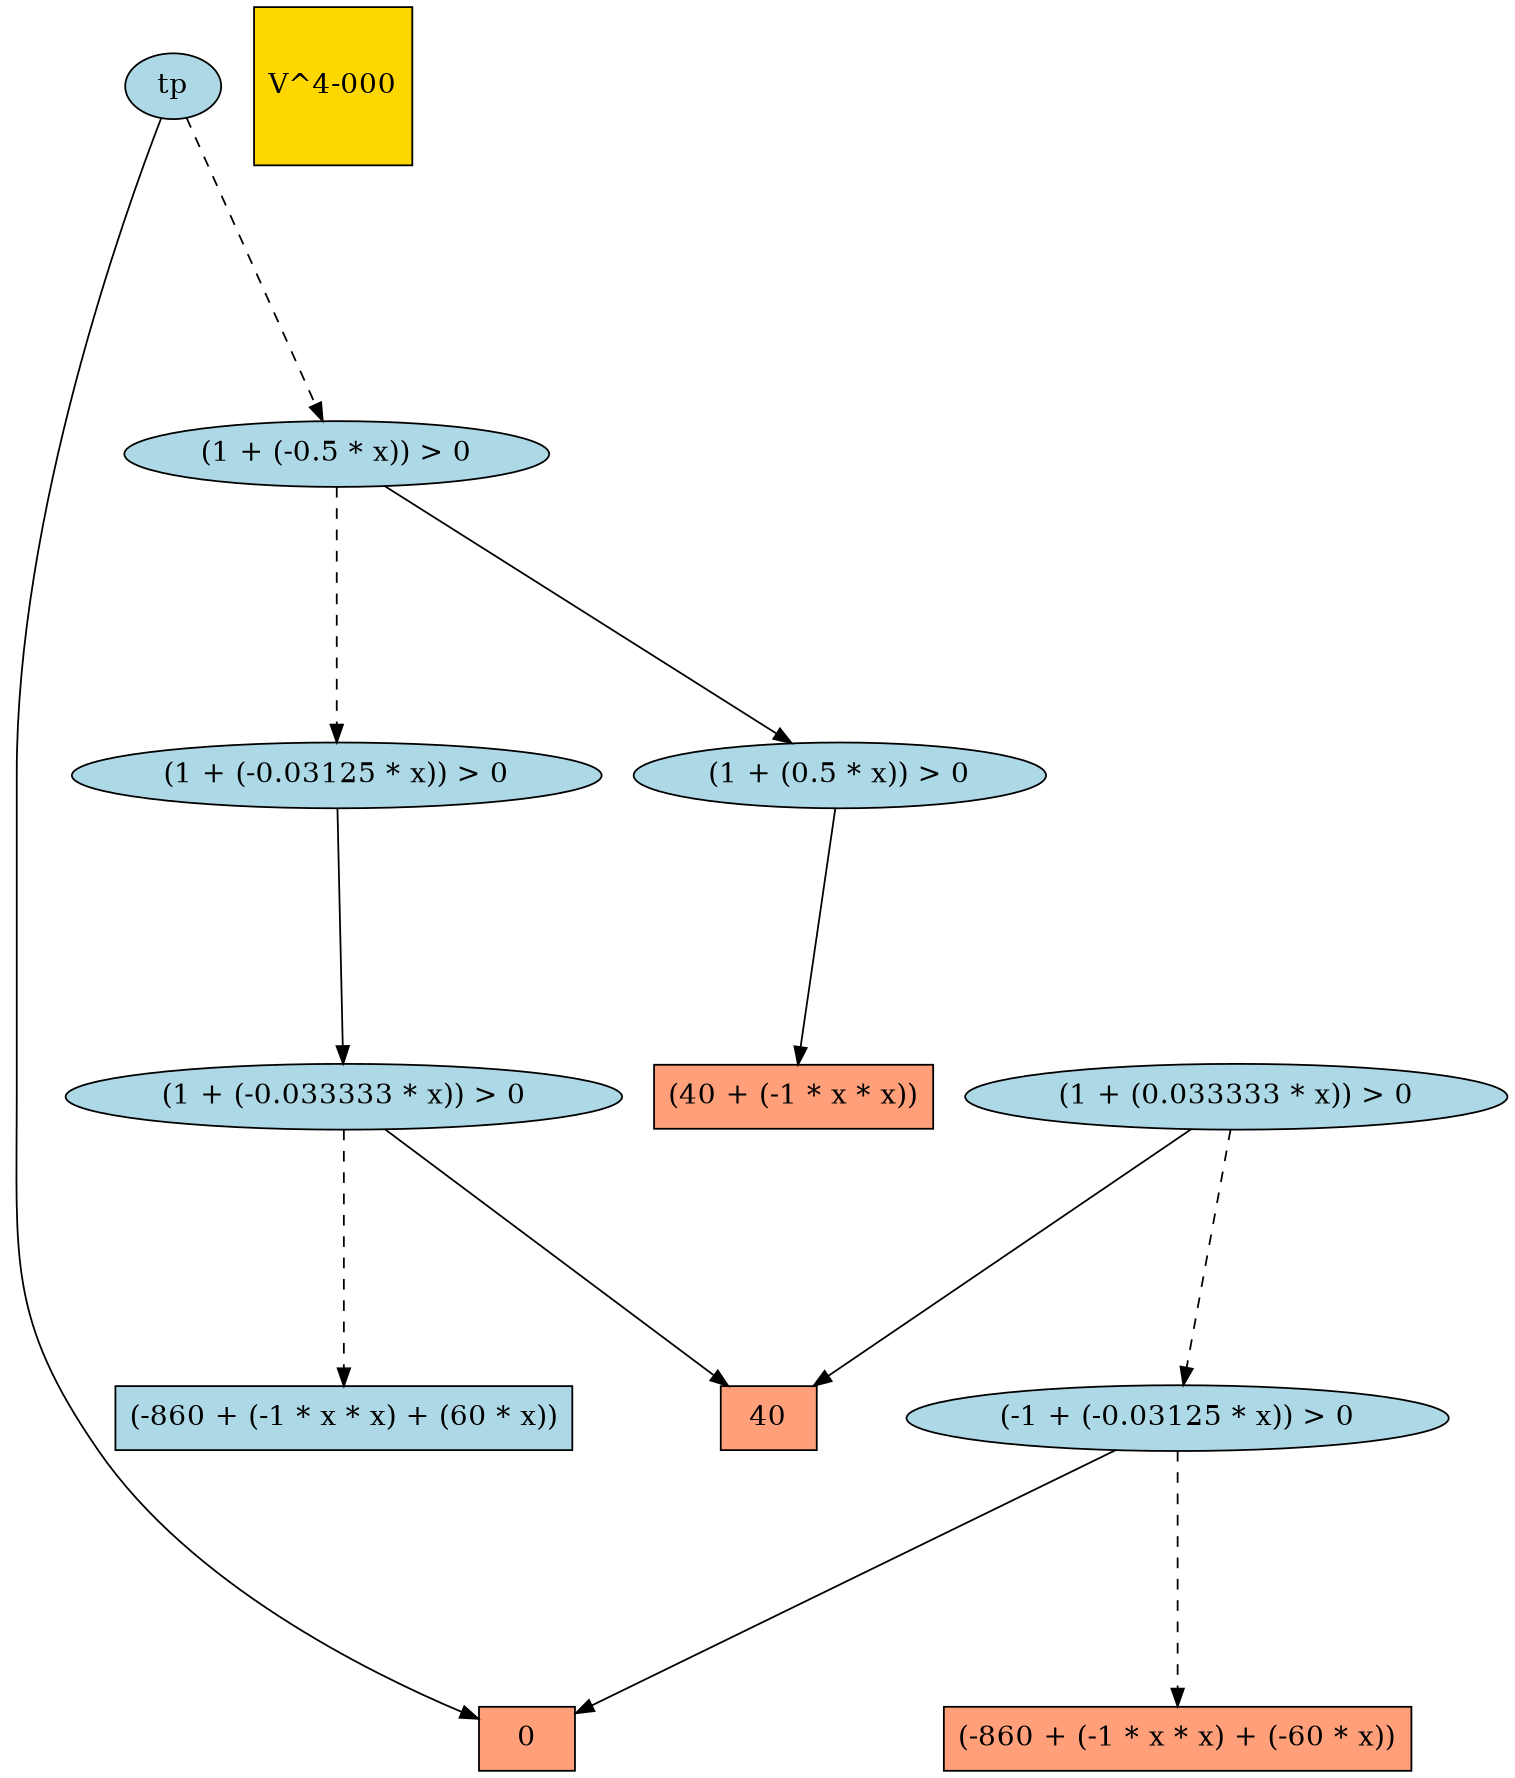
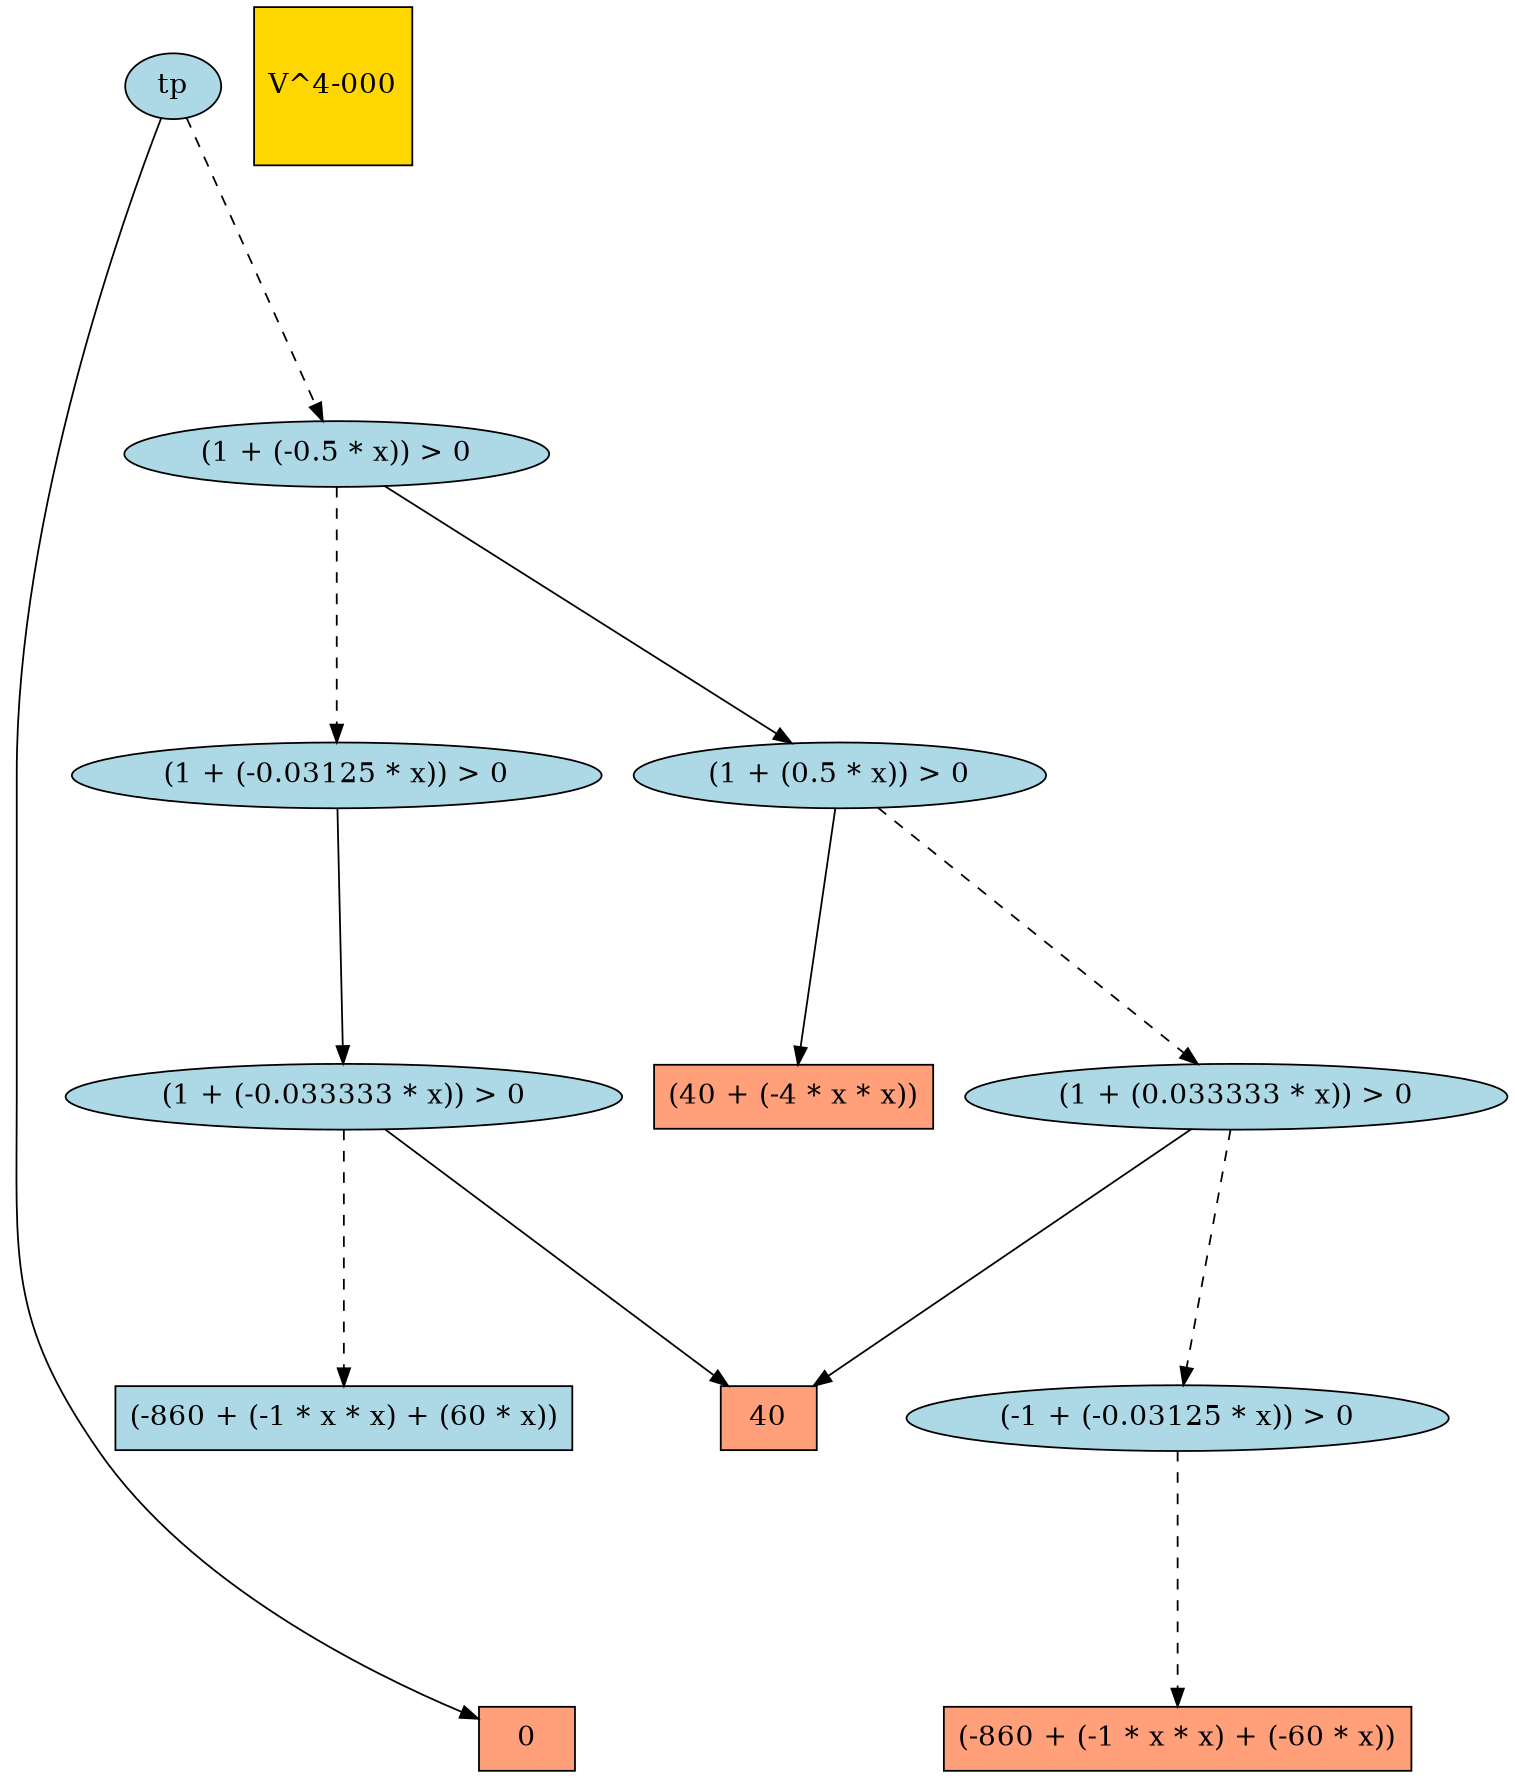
  digraph {
    fontname=Helvetica
    fontsize=16
    ranksep=2.00
    node [color=black fillcolor=lightblue fontsize=16 shape=ellipse style=filled]
    edge [color=black style=solid]
    n1 [label="(1 + (-0.03125 * x)) > 0"]
    n2 [label="(1 + (-0.033333 * x)) > 0"]
    n3 [fillcolor=lightsalmon label=0 shape=box]
    n4 [fillcolor=lightsalmon label=40 shape=box]
    n5 [label="(-860 + (-1 * x * x) + (60 * x))" shape=box]
    n6 [label=tp]
    n7 [label="(1 + (-0.5 * x)) > 0"]
    n8 [label="(1 + (0.5 * x)) > 0"]
    n9 [label="(-1 + (-0.03125 * x)) > 0"]
    n10 [fillcolor=lightsalmon label="(-860 + (-1 * x * x) + (-60 * x))" shape=box]
-   n11 [fillcolor=lightsalmon label="(40 + (-1 * x * x))" shape=box]
+   n11 [fillcolor=lightsalmon label="(40 + (-4 * x * x))" shape=box]
    n12 [label="(1 + (0.033333 * x)) > 0"]
    n13 [fillcolor=gold1 label="V^4-000" shape=square]
    n1 -> n2
    n2 -> n4
    n2 -> n5 [style=dashed]
    n6 -> n3
    n6 -> n7 [style=dashed]
    n7 -> n1 [style=dashed]
    n7 -> n8
    n8 -> n11
-   n9 -> n3
+   n8 -> n12 [style=dashed]
    n9 -> n10 [style=dashed]
    n12 -> n4
    n12 -> n9 [style=dashed]
  }
